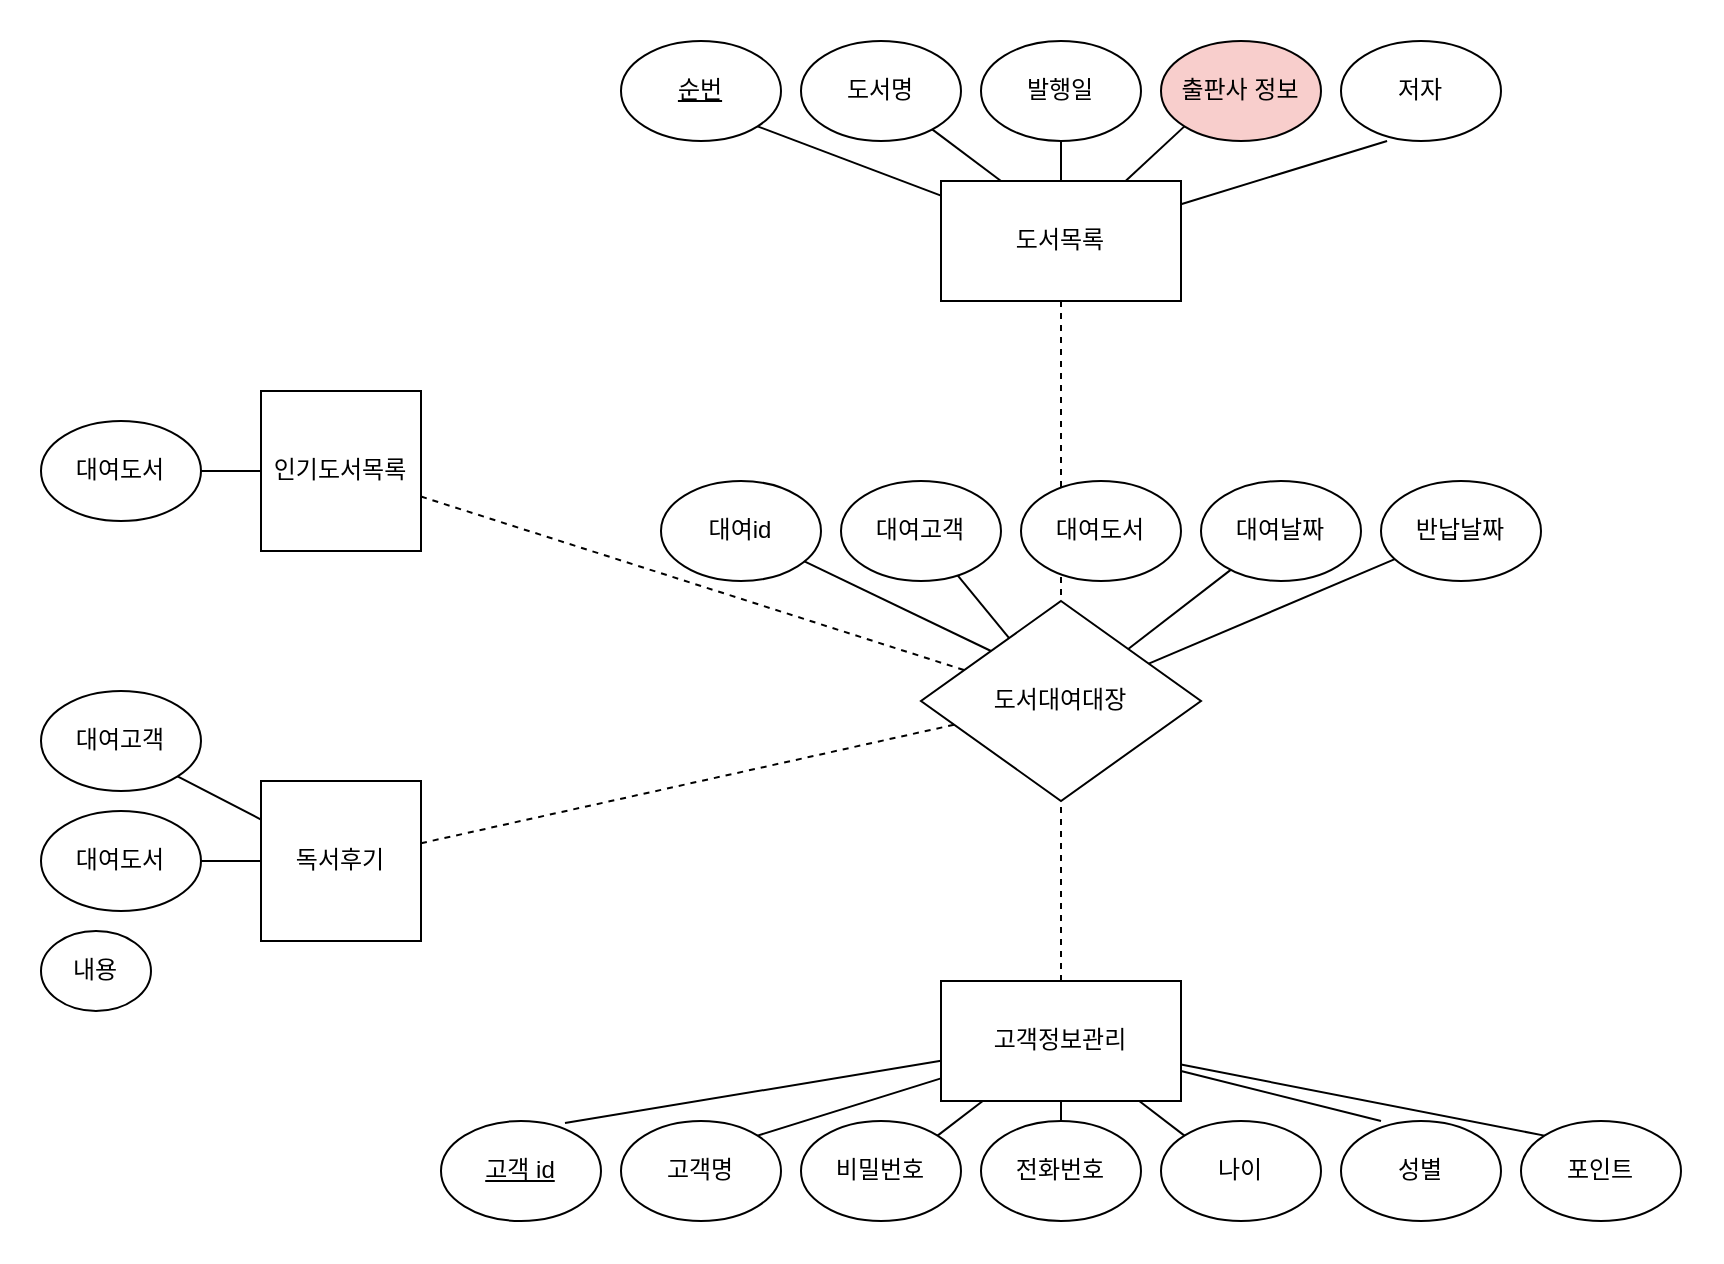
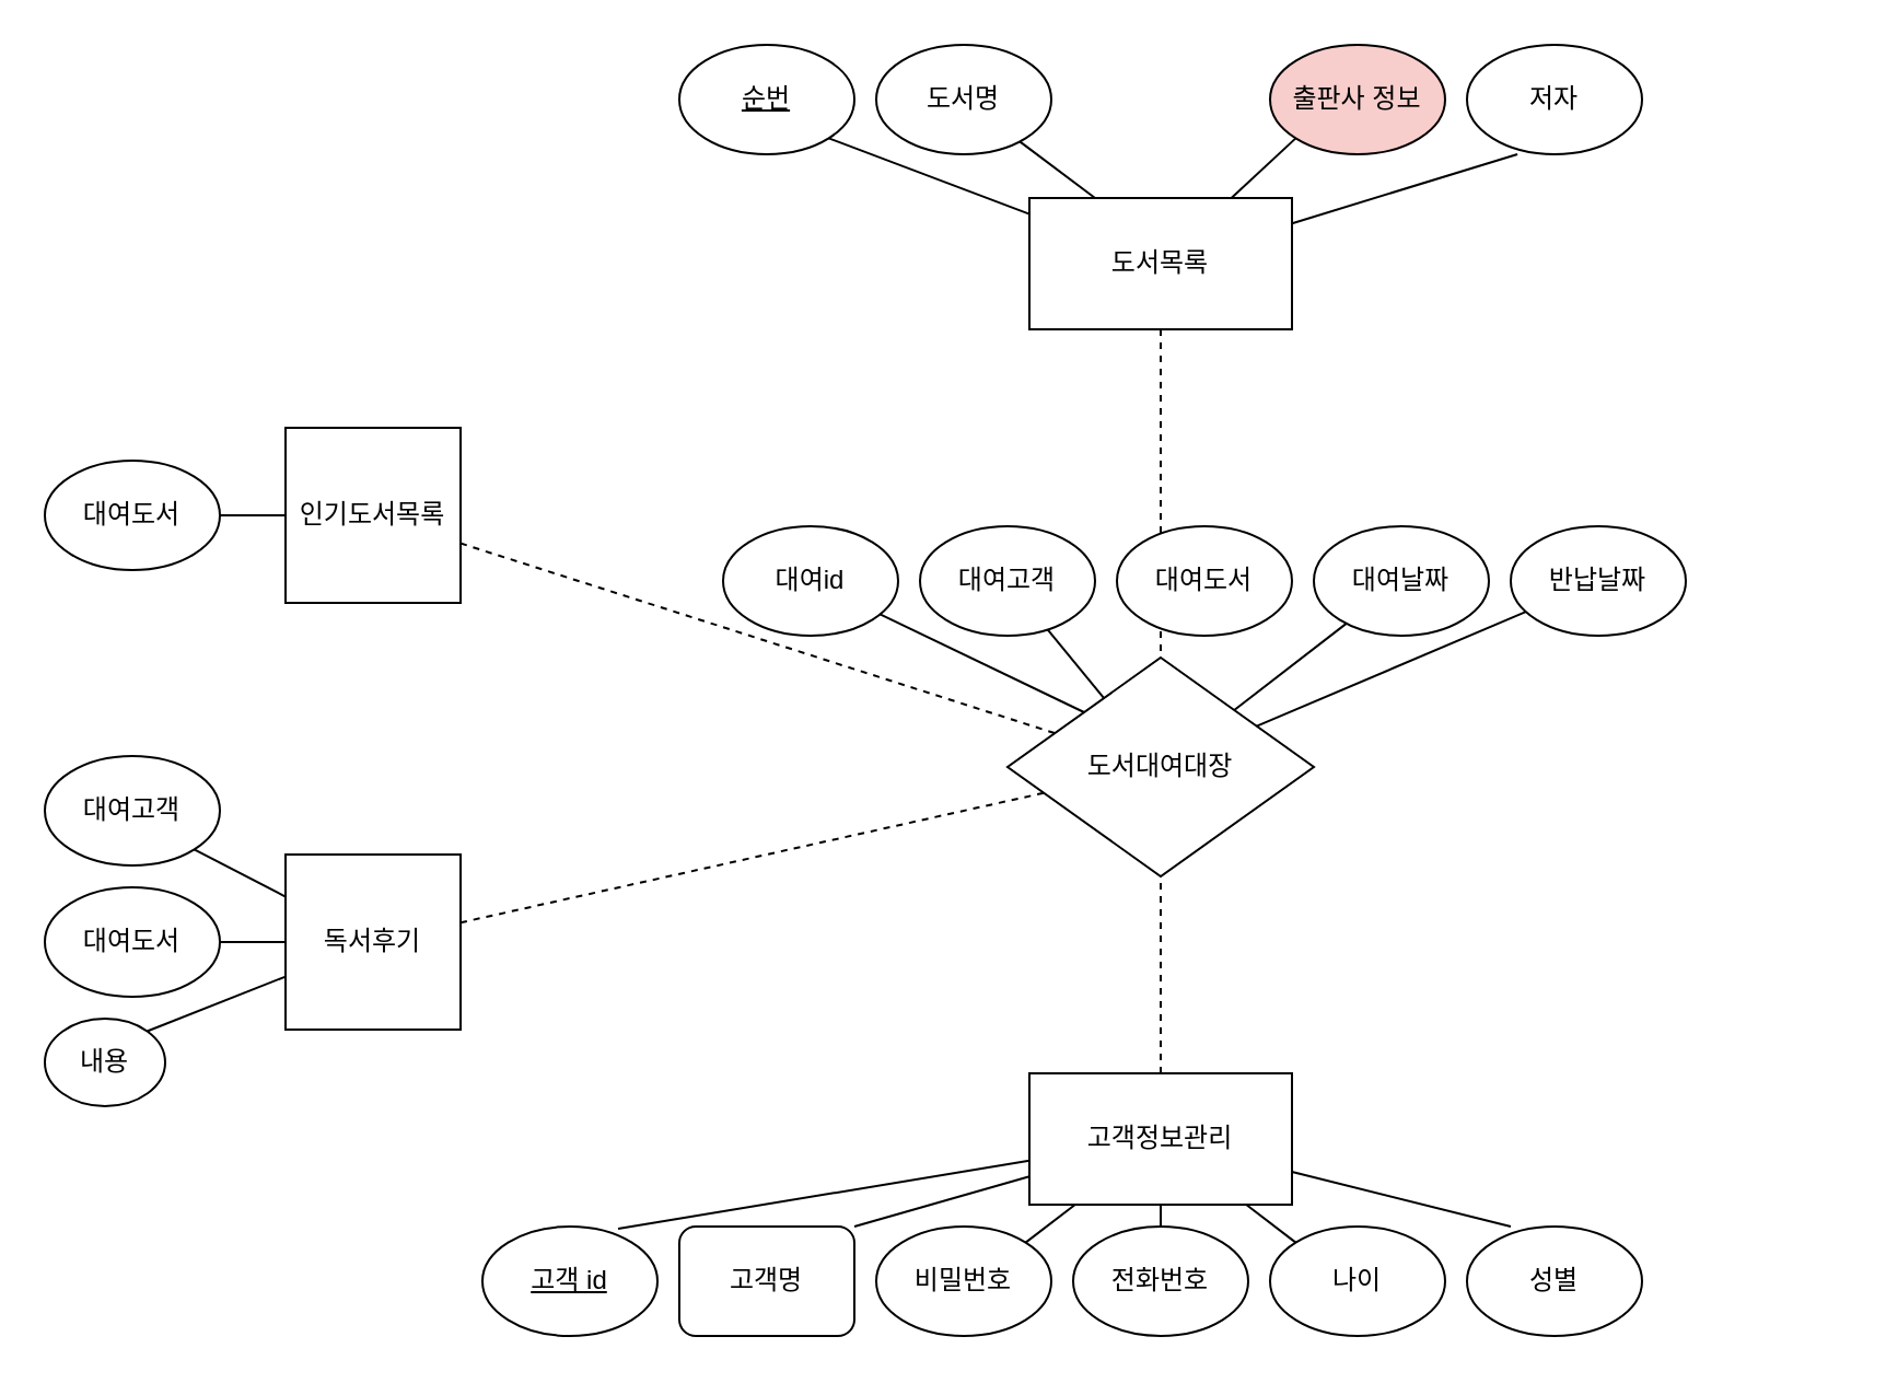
  <mxCell id="0" />
  <mxCell id="1" parent="0" />
  <mxCell id="2" style="edgeStyle=none;rounded=0;orthogonalLoop=1;jettySize=auto;html=1;endArrow=none;endFill=0;exitX=0.25;exitY=0;exitDx=0;exitDy=0;" parent="1" source="8" target="19" edge="1"><mxGeometry relative="1" as="geometry" /></mxCell>
  <mxCell id="3" style="edgeStyle=none;rounded=0;orthogonalLoop=1;jettySize=auto;html=1;entryX=1;entryY=1;entryDx=0;entryDy=0;endArrow=none;endFill=0;" parent="1" source="8" target="18" edge="1"><mxGeometry relative="1" as="geometry" /></mxCell>
- <mxCell id="4" style="edgeStyle=none;rounded=0;orthogonalLoop=1;jettySize=auto;html=1;exitX=0.5;exitY=0;exitDx=0;exitDy=0;entryX=0.5;entryY=1;entryDx=0;entryDy=0;endArrow=none;endFill=0;" parent="1" source="8" target="22" edge="1"><mxGeometry relative="1" as="geometry" /></mxCell>
  <mxCell id="5" style="edgeStyle=none;rounded=0;orthogonalLoop=1;jettySize=auto;html=1;entryX=0;entryY=1;entryDx=0;entryDy=0;endArrow=none;endFill=0;" parent="1" source="8" target="21" edge="1"><mxGeometry relative="1" as="geometry" /></mxCell>
  <mxCell id="6" style="edgeStyle=none;rounded=0;orthogonalLoop=1;jettySize=auto;html=1;entryX=0.288;entryY=1;entryDx=0;entryDy=0;entryPerimeter=0;endArrow=none;endFill=0;" parent="1" source="8" target="20" edge="1"><mxGeometry relative="1" as="geometry" /></mxCell>
  <mxCell id="7" style="edgeStyle=none;rounded=0;orthogonalLoop=1;jettySize=auto;html=1;entryX=0.5;entryY=0;entryDx=0;entryDy=0;endArrow=none;endFill=0;dashed=1;" parent="1" source="8" target="38" edge="1"><mxGeometry relative="1" as="geometry" /></mxCell>
  <mxCell id="8" value="도서목록" style="whiteSpace=wrap;html=1;" parent="1" vertex="1"><mxGeometry x="470" y="90" width="120" height="60" as="geometry" /></mxCell>
  <mxCell id="9" style="edgeStyle=none;rounded=0;orthogonalLoop=1;jettySize=auto;html=1;entryX=0.775;entryY=0.02;entryDx=0;entryDy=0;entryPerimeter=0;endArrow=none;endFill=0;" parent="1" source="17" target="23" edge="1"><mxGeometry relative="1" as="geometry" /></mxCell>
  <mxCell id="10" style="edgeStyle=none;rounded=0;orthogonalLoop=1;jettySize=auto;html=1;entryX=1;entryY=0;entryDx=0;entryDy=0;endArrow=none;endFill=0;" parent="1" source="17" target="24" edge="1"><mxGeometry relative="1" as="geometry" /></mxCell>
  <mxCell id="11" style="edgeStyle=none;rounded=0;orthogonalLoop=1;jettySize=auto;html=1;entryX=1;entryY=0;entryDx=0;entryDy=0;endArrow=none;endFill=0;" parent="1" source="17" target="25" edge="1"><mxGeometry relative="1" as="geometry" /></mxCell>
  <mxCell id="12" style="edgeStyle=none;rounded=0;orthogonalLoop=1;jettySize=auto;html=1;endArrow=none;endFill=0;" parent="1" source="17" target="26" edge="1"><mxGeometry relative="1" as="geometry" /></mxCell>
  <mxCell id="13" style="edgeStyle=none;rounded=0;orthogonalLoop=1;jettySize=auto;html=1;entryX=0;entryY=0;entryDx=0;entryDy=0;endArrow=none;endFill=0;" parent="1" source="17" target="27" edge="1"><mxGeometry relative="1" as="geometry" /></mxCell>
  <mxCell id="14" style="edgeStyle=none;rounded=0;orthogonalLoop=1;jettySize=auto;html=1;entryX=0.25;entryY=0;entryDx=0;entryDy=0;entryPerimeter=0;endArrow=none;endFill=0;" parent="1" source="17" target="28" edge="1"><mxGeometry relative="1" as="geometry" /></mxCell>
- <mxCell id="15" style="edgeStyle=none;rounded=0;orthogonalLoop=1;jettySize=auto;html=1;entryX=0;entryY=0;entryDx=0;entryDy=0;endArrow=none;endFill=0;" parent="1" source="17" target="29" edge="1"><mxGeometry relative="1" as="geometry" /></mxCell>
  <mxCell id="16" style="edgeStyle=none;rounded=0;orthogonalLoop=1;jettySize=auto;html=1;dashed=1;endArrow=none;endFill=0;" parent="1" source="17" target="38" edge="1"><mxGeometry relative="1" as="geometry" /></mxCell>
  <mxCell id="17" value="고객정보관리" style="whiteSpace=wrap;html=1;" parent="1" vertex="1"><mxGeometry x="470" y="490" width="120" height="60" as="geometry" /></mxCell>
  <mxCell id="18" value="순번" style="ellipse;whiteSpace=wrap;html=1;fontStyle=4;" parent="1" vertex="1"><mxGeometry x="310" y="20" width="80" height="50" as="geometry" /></mxCell>
  <mxCell id="19" value="도서명" style="ellipse;whiteSpace=wrap;html=1;" parent="1" vertex="1"><mxGeometry x="400" y="20" width="80" height="50" as="geometry" /></mxCell>
  <mxCell id="20" value="저자" style="ellipse;whiteSpace=wrap;html=1;" parent="1" vertex="1"><mxGeometry x="670" y="20" width="80" height="50" as="geometry" /></mxCell>
  <mxCell id="21" value="출판사 정보" style="ellipse;whiteSpace=wrap;html=1;fillColor=#f8cecc;" parent="1" vertex="1"><mxGeometry x="580" y="20" width="80" height="50" as="geometry" /></mxCell>
- <mxCell id="22" value="발행일" style="ellipse;whiteSpace=wrap;html=1;" parent="1" vertex="1"><mxGeometry x="490" y="20" width="80" height="50" as="geometry" /></mxCell>
  <mxCell id="23" value="고객 id" style="ellipse;whiteSpace=wrap;html=1;fontStyle=4;" parent="1" vertex="1"><mxGeometry x="220" y="560" width="80" height="50" as="geometry" /></mxCell>
- <mxCell id="24" value="고객명" style="ellipse;whiteSpace=wrap;html=1;" parent="1" vertex="1"><mxGeometry x="310" y="560" width="80" height="50" as="geometry" /></mxCell>
+ <mxCell id="24" value="고객명" style="whiteSpace=wrap;html=1;rounded=1;" parent="1" vertex="1"><mxGeometry x="310" y="560" width="80" height="50" as="geometry" /></mxCell>
  <mxCell id="25" value="비밀번호" style="ellipse;whiteSpace=wrap;html=1;" parent="1" vertex="1"><mxGeometry x="400" y="560" width="80" height="50" as="geometry" /></mxCell>
  <mxCell id="26" value="전화번호" style="ellipse;whiteSpace=wrap;html=1;" parent="1" vertex="1"><mxGeometry x="490" y="560" width="80" height="50" as="geometry" /></mxCell>
  <mxCell id="27" value="나이" style="ellipse;whiteSpace=wrap;html=1;" parent="1" vertex="1"><mxGeometry x="580" y="560" width="80" height="50" as="geometry" /></mxCell>
  <mxCell id="28" value="성별" style="ellipse;whiteSpace=wrap;html=1;" parent="1" vertex="1"><mxGeometry x="670" y="560" width="80" height="50" as="geometry" /></mxCell>
- <mxCell id="29" value="포인트" style="ellipse;whiteSpace=wrap;html=1;" parent="1" vertex="1"><mxGeometry x="760" y="560" width="80" height="50" as="geometry" /></mxCell>
  <mxCell id="30" value="대여고객" style="ellipse;whiteSpace=wrap;html=1;" parent="1" vertex="1"><mxGeometry x="420" y="240" width="80" height="50" as="geometry" /></mxCell>
  <mxCell id="31" value="대여도서" style="ellipse;whiteSpace=wrap;html=1;" parent="1" vertex="1"><mxGeometry x="510" y="240" width="80" height="50" as="geometry" /></mxCell>
  <mxCell id="32" value="대여날짜" style="ellipse;whiteSpace=wrap;html=1;" parent="1" vertex="1"><mxGeometry x="600" y="240" width="80" height="50" as="geometry" /></mxCell>
  <mxCell id="33" value="반납날짜" style="ellipse;whiteSpace=wrap;html=1;" parent="1" vertex="1"><mxGeometry x="690" y="240" width="80" height="50" as="geometry" /></mxCell>
  <mxCell id="34" style="edgeStyle=none;rounded=0;orthogonalLoop=1;jettySize=auto;html=1;endArrow=none;endFill=0;" parent="1" source="38" target="30" edge="1"><mxGeometry relative="1" as="geometry" /></mxCell>
  <mxCell id="35" style="edgeStyle=none;rounded=0;orthogonalLoop=1;jettySize=auto;html=1;endArrow=none;endFill=0;" parent="1" source="38" target="32" edge="1"><mxGeometry relative="1" as="geometry" /></mxCell>
  <mxCell id="36" style="edgeStyle=none;rounded=0;orthogonalLoop=1;jettySize=auto;html=1;endArrow=none;endFill=0;" parent="1" source="38" target="33" edge="1"><mxGeometry relative="1" as="geometry" /></mxCell>
  <mxCell id="37" style="edgeStyle=none;rounded=0;orthogonalLoop=1;jettySize=auto;html=1;exitX=0;exitY=0;exitDx=0;exitDy=0;endArrow=none;endFill=0;" edge="1" parent="1" source="38" target="51"><mxGeometry relative="1" as="geometry" /></mxCell>
  <mxCell id="38" value="도서대여대장" style="rhombus;whiteSpace=wrap;html=1;" parent="1" vertex="1"><mxGeometry x="460" y="300" width="140" height="100" as="geometry" /></mxCell>
  <mxCell id="39" style="edgeStyle=none;rounded=0;orthogonalLoop=1;jettySize=auto;html=1;endArrow=none;endFill=0;" parent="1" source="41" target="48" edge="1"><mxGeometry relative="1" as="geometry" /></mxCell>
  <mxCell id="40" style="edgeStyle=none;rounded=0;orthogonalLoop=1;jettySize=auto;html=1;dashed=1;endArrow=none;endFill=0;" parent="1" source="41" target="38" edge="1"><mxGeometry relative="1" as="geometry"><mxPoint x="450" y="340" as="targetPoint" /></mxGeometry></mxCell>
  <mxCell id="41" value="인기도서목록" style="whiteSpace=wrap;html=1;aspect=fixed;" parent="1" vertex="1"><mxGeometry x="130" y="195" width="80" height="80" as="geometry" /></mxCell>
  <mxCell id="42" style="edgeStyle=none;rounded=0;orthogonalLoop=1;jettySize=auto;html=1;dashed=1;endArrow=none;endFill=0;" parent="1" source="43" target="38" edge="1"><mxGeometry relative="1" as="geometry" /></mxCell>
  <mxCell id="43" value="독서후기" style="whiteSpace=wrap;html=1;aspect=fixed;" parent="1" vertex="1"><mxGeometry x="130" y="390" width="80" height="80" as="geometry" /></mxCell>
  <mxCell id="44" style="edgeStyle=none;rounded=0;orthogonalLoop=1;jettySize=auto;html=1;endArrow=none;endFill=0;exitX=1;exitY=1;exitDx=0;exitDy=0;" parent="1" source="45" target="43" edge="1"><mxGeometry relative="1" as="geometry" /></mxCell>
  <mxCell id="45" value="대여고객" style="ellipse;whiteSpace=wrap;html=1;" parent="1" vertex="1"><mxGeometry x="20" y="345" width="80" height="50" as="geometry" /></mxCell>
  <mxCell id="46" style="edgeStyle=none;rounded=0;orthogonalLoop=1;jettySize=auto;html=1;endArrow=none;endFill=0;exitX=1;exitY=0.5;exitDx=0;exitDy=0;" parent="1" source="47" target="43" edge="1"><mxGeometry relative="1" as="geometry" /></mxCell>
  <mxCell id="47" value="대여도서" style="ellipse;whiteSpace=wrap;html=1;" parent="1" vertex="1"><mxGeometry x="20" y="405" width="80" height="50" as="geometry" /></mxCell>
  <mxCell id="48" value="대여도서" style="ellipse;whiteSpace=wrap;html=1;" parent="1" vertex="1"><mxGeometry x="20" y="210" width="80" height="50" as="geometry" /></mxCell>
+ <mxCell id="49" style="edgeStyle=none;rounded=0;orthogonalLoop=1;jettySize=auto;html=1;endArrow=none;endFill=0;exitX=1;exitY=0;exitDx=0;exitDy=0;" parent="1" source="50" target="43" edge="1"><mxGeometry relative="1" as="geometry" /></mxCell>
  <mxCell id="50" value="내용" style="ellipse;whiteSpace=wrap;html=1;" parent="1" vertex="1"><mxGeometry x="20" y="465" width="55" height="40" as="geometry" /></mxCell>
  <mxCell id="51" value="대여id" style="ellipse;whiteSpace=wrap;html=1;" vertex="1" parent="1"><mxGeometry x="330" y="240" width="80" height="50" as="geometry" /></mxCell>
